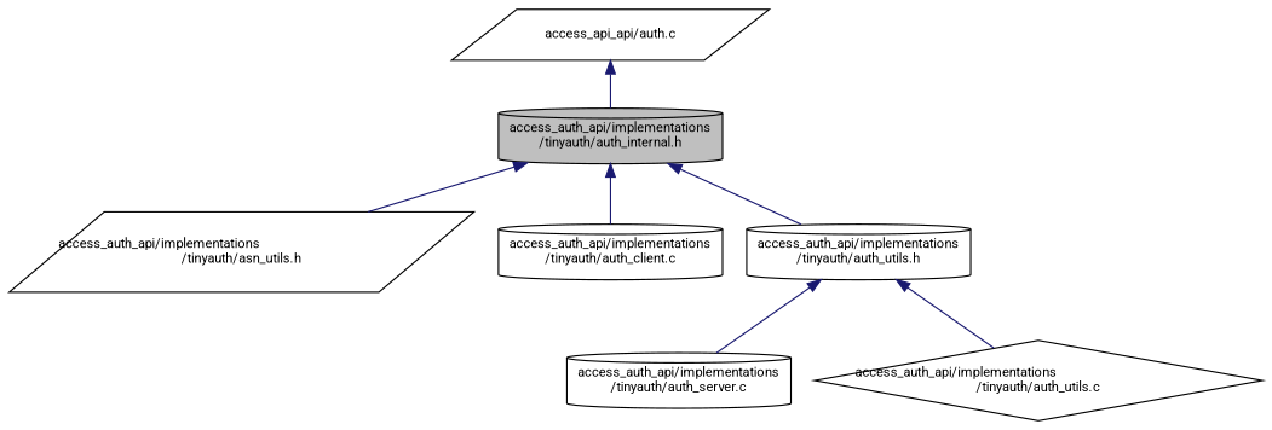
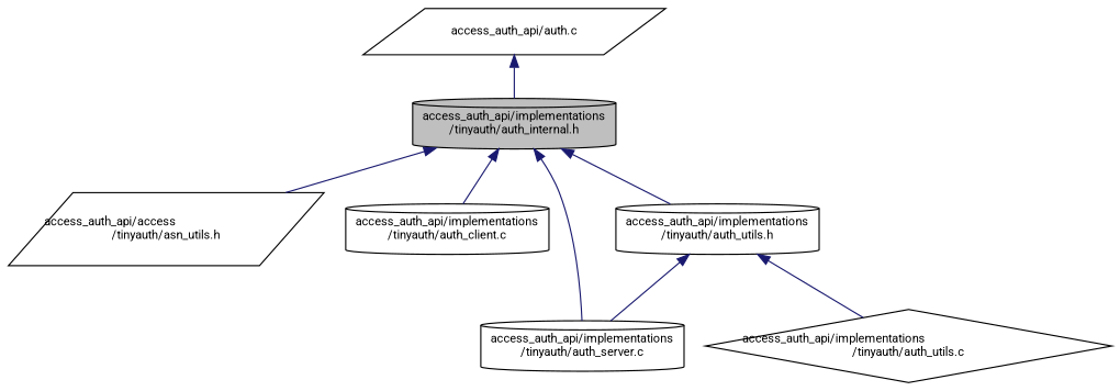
  digraph {
    fontname=Roboto
    node [color=black fillcolor=white fontname=Roboto fontsize=10 shape=cylinder style=filled]
    edge [color=midnightblue dir=back fontname=Roboto fontsize=10 labelfontname=Helvetica labelfontsize=10 style=solid]
    n1 [fillcolor=grey75 fontcolor=black height=0.2 label="access_auth_api/implementations\l/tinyauth/auth_internal.h" width=0.4]
-   n2 [height=0.2 label="access_auth_api/implementations\l/tinyauth/asn_utils.h" shape=parallelogram width=0.4]
+   n2 [height=0.2 label="access_auth_api/access\l/tinyauth/asn_utils.h" shape=parallelogram width=0.4]
    n3 [height=0.2 label="access_auth_api/implementations\l/tinyauth/auth_client.c" width=0.4]
    n4 [height=0.2 label="access_auth_api/implementations\l/tinyauth/auth_utils.h" width=0.4]
    n5 [height=0.2 label="access_auth_api/implementations\l/tinyauth/auth_server.c" width=0.4]
-   n6 [height=0.2 label="access_api_api/auth.c" shape=parallelogram width=0.4]
+   n6 [height=0.2 label="access_auth_api/auth.c" shape=parallelogram width=0.4]
    n7 [height=0.2 label="access_auth_api/implementations\l/tinyauth/auth_utils.c" shape=diamond width=0.4]
    n1 -> n2
    n1 -> n3
    n1 -> n4
+   n1 -> n5
    n4 -> n5
    n4 -> n7
    n6 -> n1
  }
